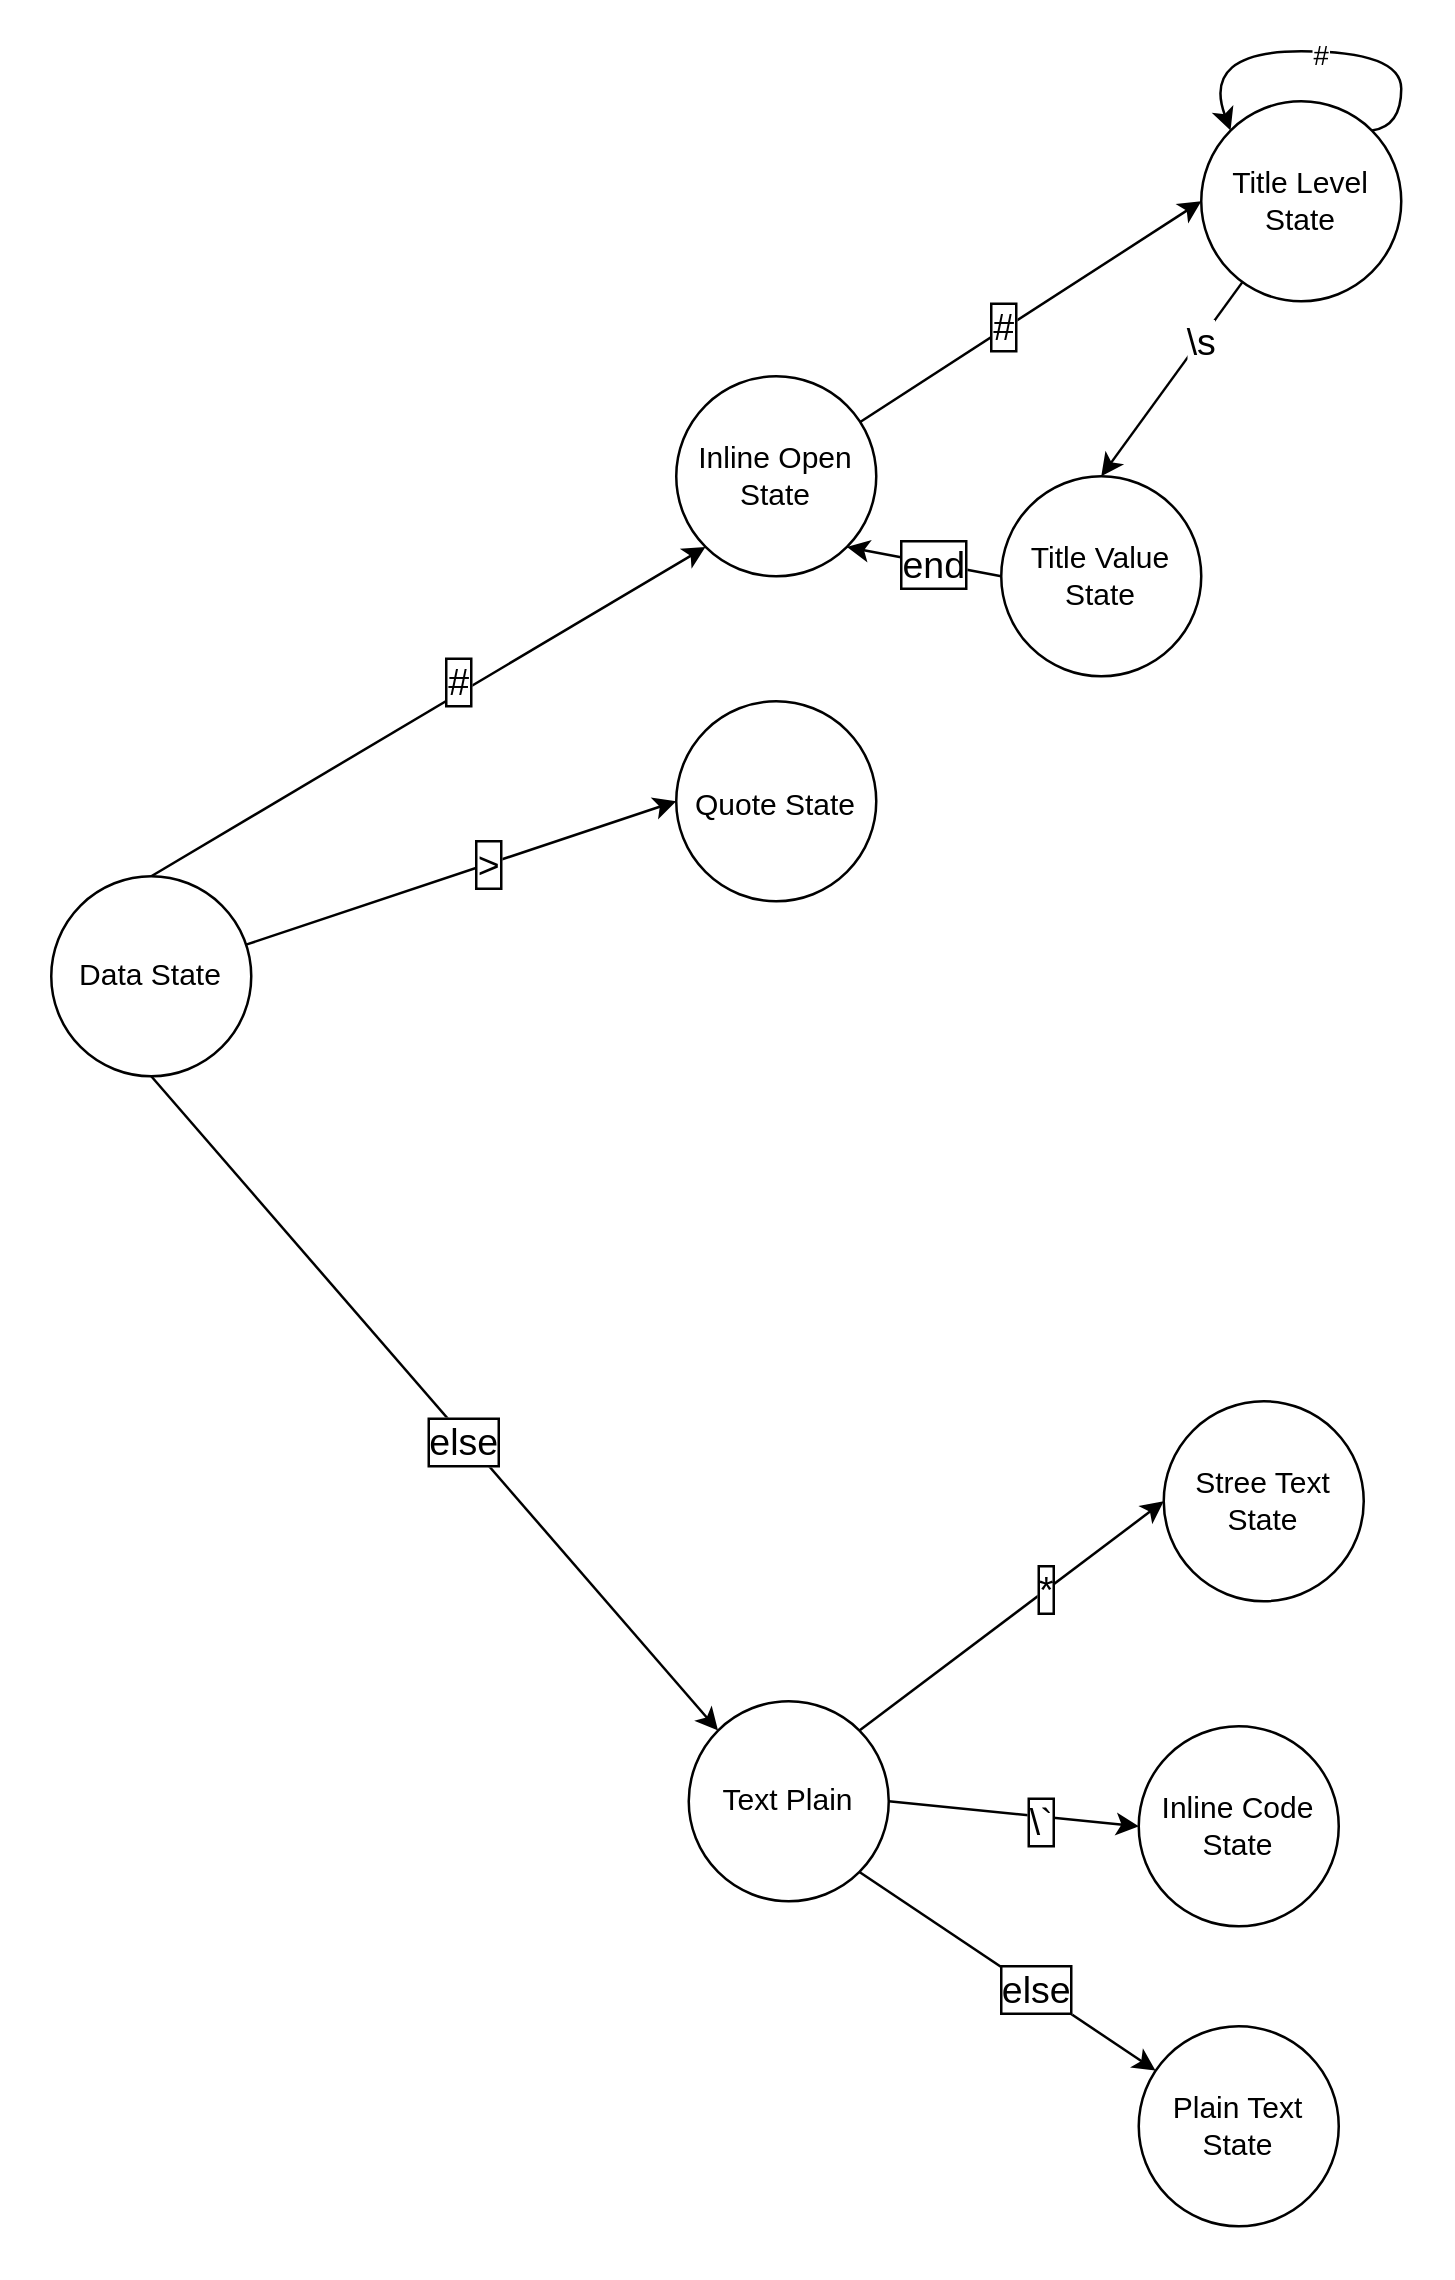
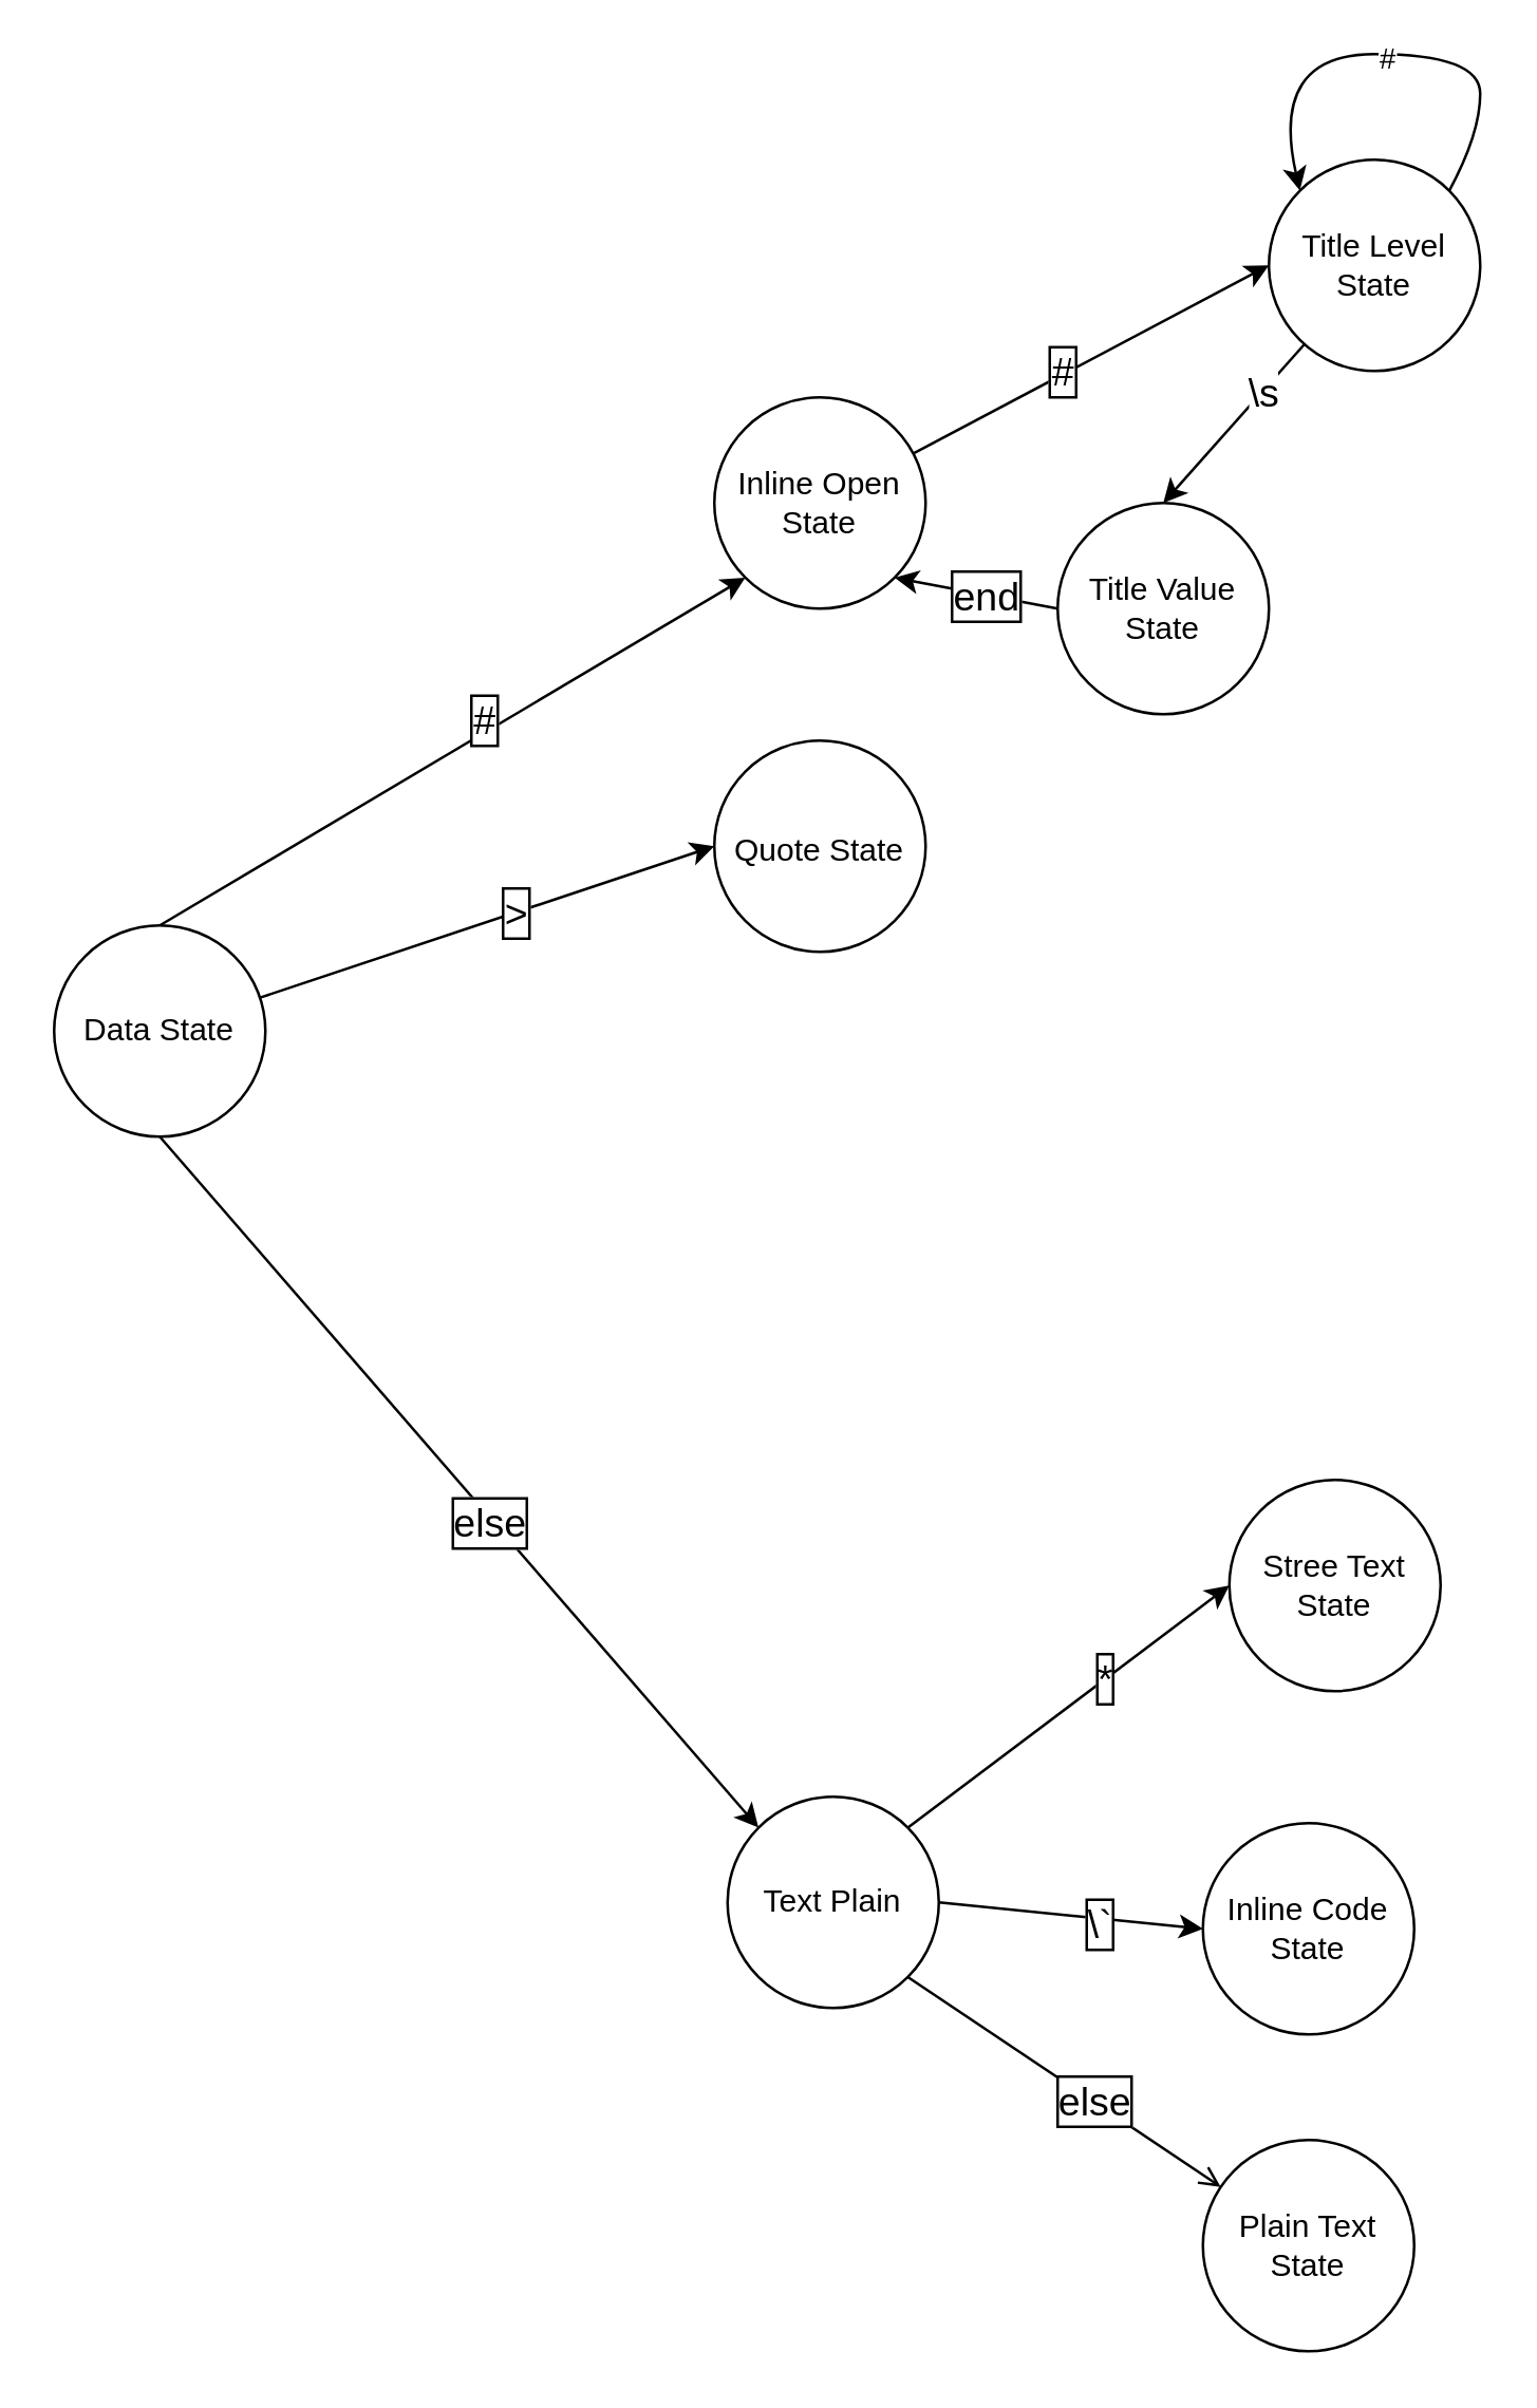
  <mxCell id="0" />
  <mxCell id="1" parent="0" />
  <mxCell id="2" value="" style="endArrow=classic;html=1;rounded=0;entryX=0;entryY=1;entryDx=0;entryDy=0;exitX=0.5;exitY=0;exitDx=0;exitDy=0;" edge="1" parent="1" source="4" target="5"><mxGeometry width="50" height="50" relative="1" as="geometry"><mxPoint x="130" y="374" as="sourcePoint" /><mxPoint x="210" y="190" as="targetPoint" /></mxGeometry></mxCell>
  <mxCell id="3" value="#" style="edgeLabel;html=1;align=center;verticalAlign=middle;resizable=0;points=[];fontSize=15;labelBorderColor=default;" vertex="1" connectable="0" parent="2"><mxGeometry x="0.128" y="4" relative="1" as="geometry"><mxPoint y="-1" as="offset" /></mxGeometry></mxCell>
  <mxCell id="4" value="Data State" style="ellipse;whiteSpace=wrap;html=1;aspect=fixed;" vertex="1" parent="1"><mxGeometry x="20" y="350" width="80" height="80" as="geometry" /></mxCell>
  <mxCell id="5" value="Inline Open State" style="ellipse;whiteSpace=wrap;html=1;aspect=fixed;" vertex="1" parent="1"><mxGeometry x="270" y="150" width="80" height="80" as="geometry" /></mxCell>
- <mxCell id="6" value="Title Level State" style="ellipse;whiteSpace=wrap;html=1;aspect=fixed;" vertex="1" parent="1"><mxGeometry x="480" y="40" width="80" height="80" as="geometry" /></mxCell>
+ <mxCell id="6" value="Title Level State" style="ellipse;whiteSpace=wrap;html=1;aspect=fixed;" vertex="1" parent="1"><mxGeometry x="480" y="60" width="80" height="80" as="geometry" /></mxCell>
  <mxCell id="7" value="" style="endArrow=classic;html=1;rounded=0;entryX=0;entryY=0.5;entryDx=0;entryDy=0;" edge="1" parent="1" source="5" target="6"><mxGeometry width="50" height="50" relative="1" as="geometry"><mxPoint x="360" y="235" as="sourcePoint" /><mxPoint x="430.711" y="185" as="targetPoint" /></mxGeometry></mxCell>
  <mxCell id="8" value="#" style="edgeLabel;html=1;align=center;verticalAlign=middle;resizable=0;points=[];fontSize=15;labelBorderColor=default;" vertex="1" connectable="0" parent="7"><mxGeometry x="-0.146" y="2" relative="1" as="geometry"><mxPoint as="offset" /></mxGeometry></mxCell>
  <mxCell id="9" value="" style="curved=1;endArrow=classic;html=1;rounded=0;exitX=1;exitY=0;exitDx=0;exitDy=0;entryX=0;entryY=0;entryDx=0;entryDy=0;" edge="1" parent="1" source="6" target="6"><mxGeometry width="50" height="50" relative="1" as="geometry"><mxPoint x="610" y="130" as="sourcePoint" /><mxPoint x="660" y="80" as="targetPoint" /><Array as="points"><mxPoint x="560" y="50" /><mxPoint x="560" y="20" /><mxPoint x="480" y="20" /></Array></mxGeometry></mxCell>
  <mxCell id="10" value="#" style="edgeLabel;html=1;align=center;verticalAlign=middle;resizable=0;points=[];" vertex="1" connectable="0" parent="9"><mxGeometry x="-0.044" y="1" relative="1" as="geometry"><mxPoint as="offset" /></mxGeometry></mxCell>
  <mxCell id="11" value="Title Value State" style="ellipse;whiteSpace=wrap;html=1;aspect=fixed;" vertex="1" parent="1"><mxGeometry x="400" y="190" width="80" height="80" as="geometry" /></mxCell>
  <mxCell id="12" value="" style="endArrow=classic;html=1;rounded=0;entryX=0.5;entryY=0;entryDx=0;entryDy=0;" edge="1" parent="1" source="6" target="11"><mxGeometry width="50" height="50" relative="1" as="geometry"><mxPoint x="520" y="190" as="sourcePoint" /><mxPoint x="520" y="180" as="targetPoint" /></mxGeometry></mxCell>
  <mxCell id="13" value="\s" style="edgeLabel;html=1;align=center;verticalAlign=middle;resizable=0;points=[];fontSize=15;" vertex="1" connectable="0" parent="12"><mxGeometry x="-0.404" relative="1" as="geometry"><mxPoint as="offset" /></mxGeometry></mxCell>
  <mxCell id="14" value="Text Plain" style="ellipse;whiteSpace=wrap;html=1;aspect=fixed;" vertex="1" parent="1"><mxGeometry x="275" y="680" width="80" height="80" as="geometry" /></mxCell>
  <mxCell id="15" value="" style="endArrow=classic;html=1;rounded=0;entryX=0;entryY=0;entryDx=0;entryDy=0;exitX=0.5;exitY=1;exitDx=0;exitDy=0;" edge="1" parent="1" source="4" target="14"><mxGeometry width="50" height="50" relative="1" as="geometry"><mxPoint x="60" y="480" as="sourcePoint" /><mxPoint x="60" y="500.711" as="targetPoint" /></mxGeometry></mxCell>
  <mxCell id="16" value="else" style="edgeLabel;html=1;align=center;verticalAlign=middle;resizable=0;points=[];fontSize=15;labelBorderColor=default;labelBackgroundColor=default;" vertex="1" connectable="0" parent="15"><mxGeometry x="0.11" y="-1" relative="1" as="geometry"><mxPoint as="offset" /></mxGeometry></mxCell>
  <mxCell id="17" value="" style="endArrow=classic;html=1;rounded=0;entryX=1;entryY=1;entryDx=0;entryDy=0;exitX=0;exitY=0.5;exitDx=0;exitDy=0;" edge="1" parent="1" source="11" target="5"><mxGeometry width="50" height="50" relative="1" as="geometry"><mxPoint x="340" y="320" as="sourcePoint" /><mxPoint x="390" y="270" as="targetPoint" /></mxGeometry></mxCell>
  <mxCell id="18" value="end" style="edgeLabel;html=1;align=center;verticalAlign=middle;resizable=0;points=[];fontSize=15;labelBorderColor=default;" vertex="1" connectable="0" parent="17"><mxGeometry x="-0.12" relative="1" as="geometry"><mxPoint as="offset" /></mxGeometry></mxCell>
  <mxCell id="19" value="Stree Text State" style="ellipse;whiteSpace=wrap;html=1;aspect=fixed;" vertex="1" parent="1"><mxGeometry x="465" y="560" width="80" height="80" as="geometry" /></mxCell>
  <mxCell id="20" value="Inline Code State" style="ellipse;whiteSpace=wrap;html=1;aspect=fixed;" vertex="1" parent="1"><mxGeometry x="455" y="690" width="80" height="80" as="geometry" /></mxCell>
  <mxCell id="21" value="Plain Text State" style="ellipse;whiteSpace=wrap;html=1;aspect=fixed;" vertex="1" parent="1"><mxGeometry x="455" y="810" width="80" height="80" as="geometry" /></mxCell>
  <mxCell id="22" value="" style="endArrow=classic;html=1;rounded=0;entryX=0;entryY=0.5;entryDx=0;entryDy=0;exitX=1;exitY=0;exitDx=0;exitDy=0;" edge="1" parent="1" source="14" target="19"><mxGeometry width="50" height="50" relative="1" as="geometry"><mxPoint x="390" y="710" as="sourcePoint" /><mxPoint x="440" y="660" as="targetPoint" /></mxGeometry></mxCell>
  <mxCell id="23" value="*" style="edgeLabel;html=1;align=center;verticalAlign=middle;resizable=0;points=[];labelBorderColor=default;fontSize=15;labelBackgroundColor=default;" vertex="1" connectable="0" parent="22"><mxGeometry x="0.236" y="1" relative="1" as="geometry"><mxPoint as="offset" /></mxGeometry></mxCell>
  <mxCell id="24" value="" style="endArrow=classic;html=1;rounded=0;entryX=0;entryY=0.5;entryDx=0;entryDy=0;exitX=1;exitY=0.5;exitDx=0;exitDy=0;" edge="1" parent="1" source="14" target="20"><mxGeometry width="50" height="50" relative="1" as="geometry"><mxPoint x="360" y="780" as="sourcePoint" /><mxPoint x="410" y="730" as="targetPoint" /></mxGeometry></mxCell>
  <mxCell id="25" value="\`" style="edgeLabel;html=1;align=center;verticalAlign=middle;resizable=0;points=[];labelBorderColor=default;fontSize=15;labelBackgroundColor=default;" vertex="1" connectable="0" parent="24"><mxGeometry x="0.219" y="-1" relative="1" as="geometry"><mxPoint as="offset" /></mxGeometry></mxCell>
- <mxCell id="26" value="" style="endArrow=classic;html=1;rounded=0;exitX=1;exitY=1;exitDx=0;exitDy=0;" edge="1" parent="1" source="14" target="21"><mxGeometry width="50" height="50" relative="1" as="geometry"><mxPoint x="360" y="830" as="sourcePoint" /><mxPoint x="410" y="780" as="targetPoint" /></mxGeometry></mxCell>
+ <mxCell id="26" value="" style="endArrow=open;html=1;rounded=0;exitX=1;exitY=1;exitDx=0;exitDy=0;" edge="1" parent="1" source="14" target="21"><mxGeometry width="50" height="50" relative="1" as="geometry"><mxPoint x="360" y="830" as="sourcePoint" /><mxPoint x="410" y="780" as="targetPoint" /></mxGeometry></mxCell>
  <mxCell id="27" value="else" style="edgeLabel;html=1;align=center;verticalAlign=middle;resizable=0;points=[];labelBorderColor=default;fontSize=15;labelBackgroundColor=default;" vertex="1" connectable="0" parent="26"><mxGeometry x="0.184" y="1" relative="1" as="geometry"><mxPoint as="offset" /></mxGeometry></mxCell>
  <mxCell id="28" value="&lt;span style=&quot;font-size: 12px;&quot;&gt;Quote State&lt;/span&gt;" style="ellipse;whiteSpace=wrap;html=1;aspect=fixed;labelBackgroundColor=default;labelBorderColor=none;fontSize=15;strokeColor=default;fillColor=default;shadow=0;" vertex="1" parent="1"><mxGeometry x="270" y="280" width="80" height="80" as="geometry" /></mxCell>
  <mxCell id="29" value="" style="endArrow=classic;html=1;rounded=0;fontSize=15;entryX=0;entryY=0.5;entryDx=0;entryDy=0;labelBorderColor=default;" edge="1" parent="1" source="4" target="28"><mxGeometry width="50" height="50" relative="1" as="geometry"><mxPoint x="100" y="440" as="sourcePoint" /><mxPoint x="170.711" y="390" as="targetPoint" /></mxGeometry></mxCell>
  <mxCell id="30" value="&amp;gt;" style="edgeLabel;html=1;align=center;verticalAlign=middle;resizable=0;points=[];fontSize=15;labelBorderColor=default;" vertex="1" connectable="0" parent="29"><mxGeometry x="0.125" y="1" relative="1" as="geometry"><mxPoint as="offset" /></mxGeometry></mxCell>
